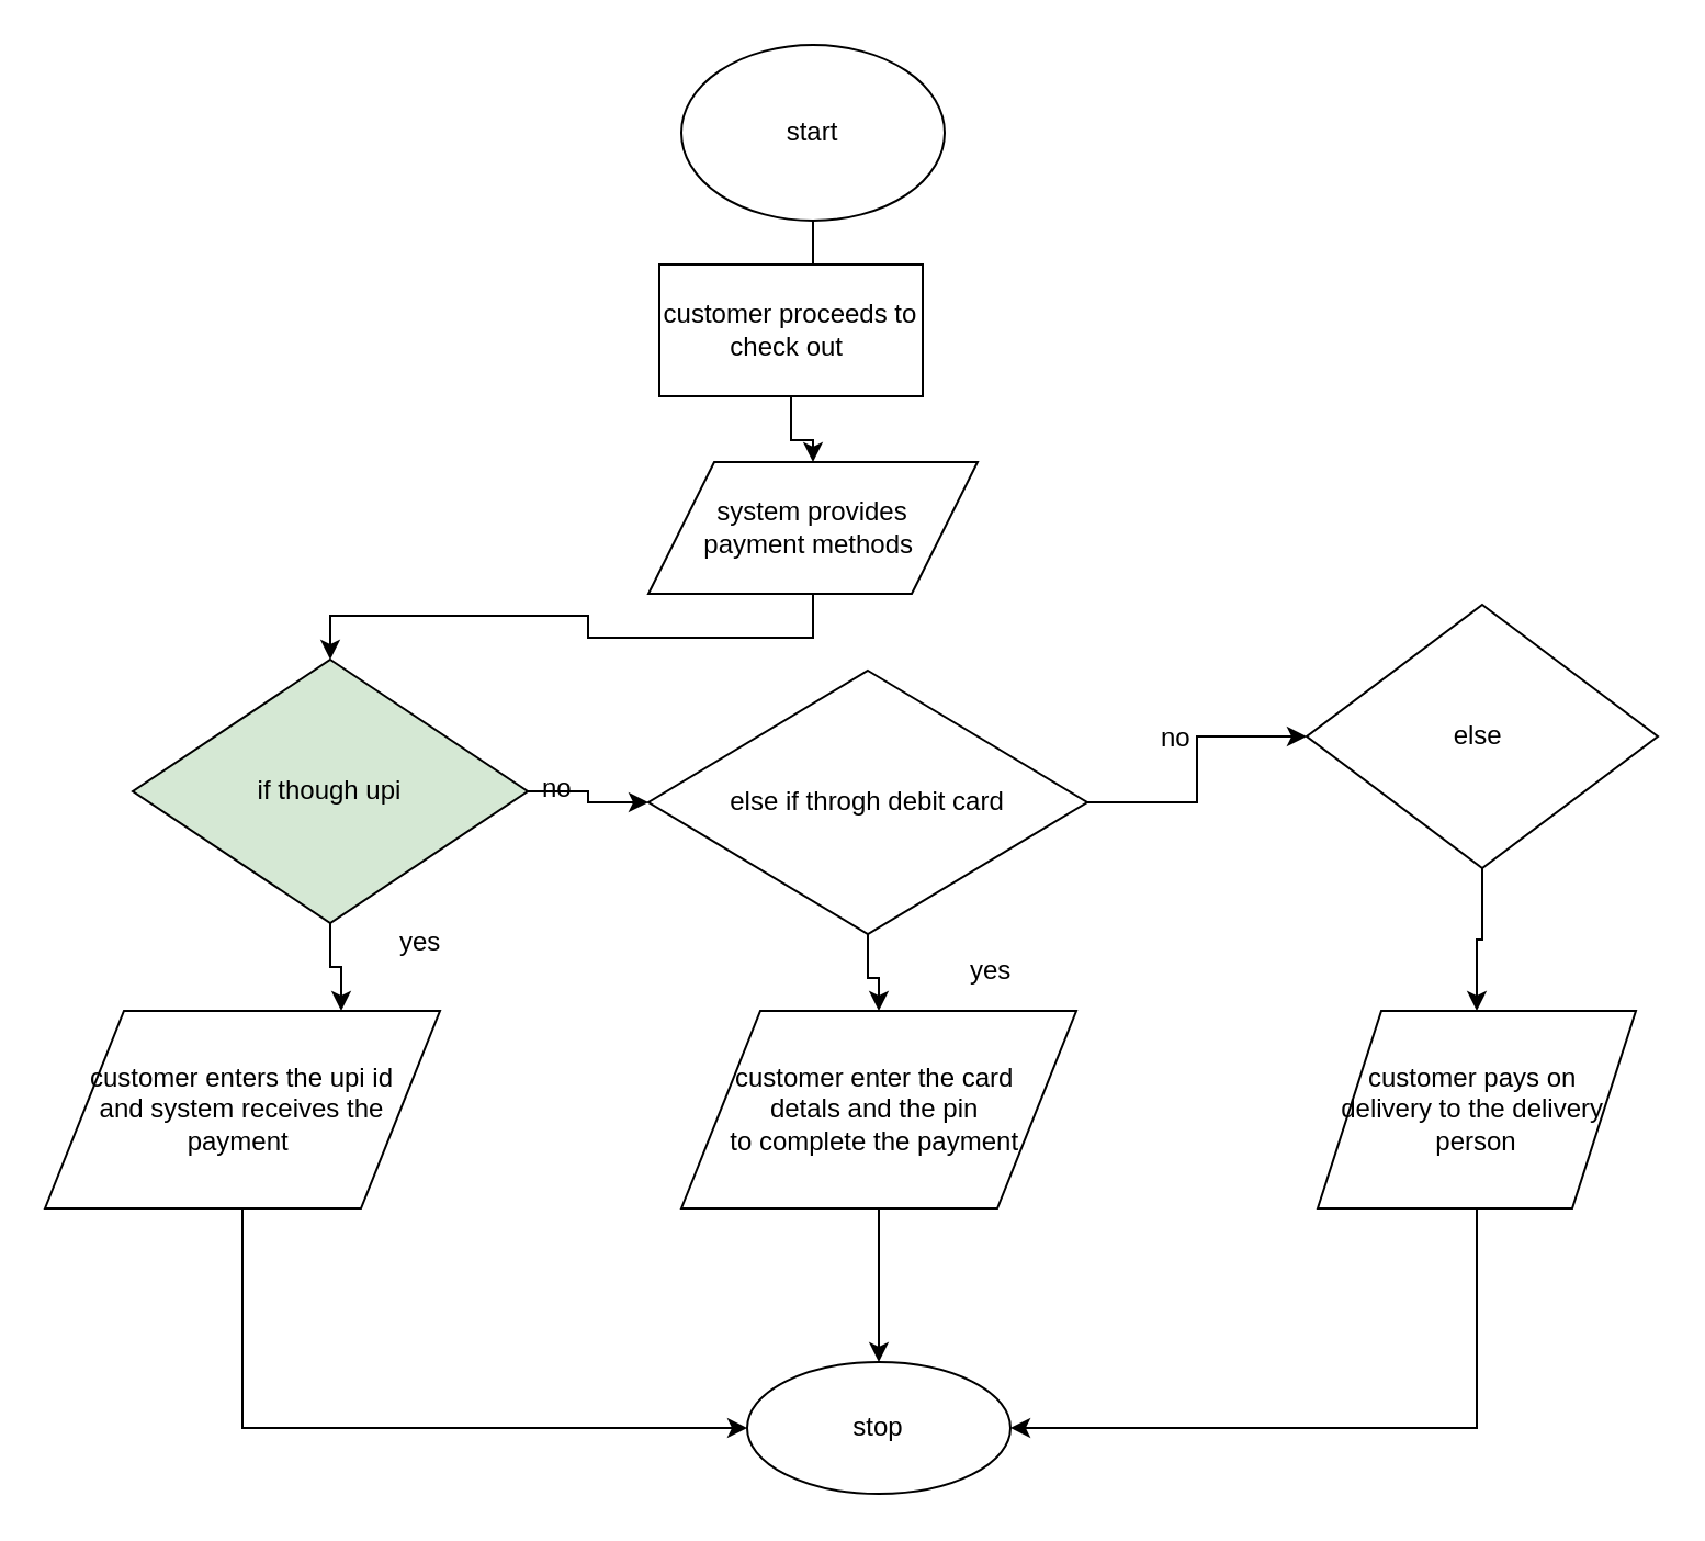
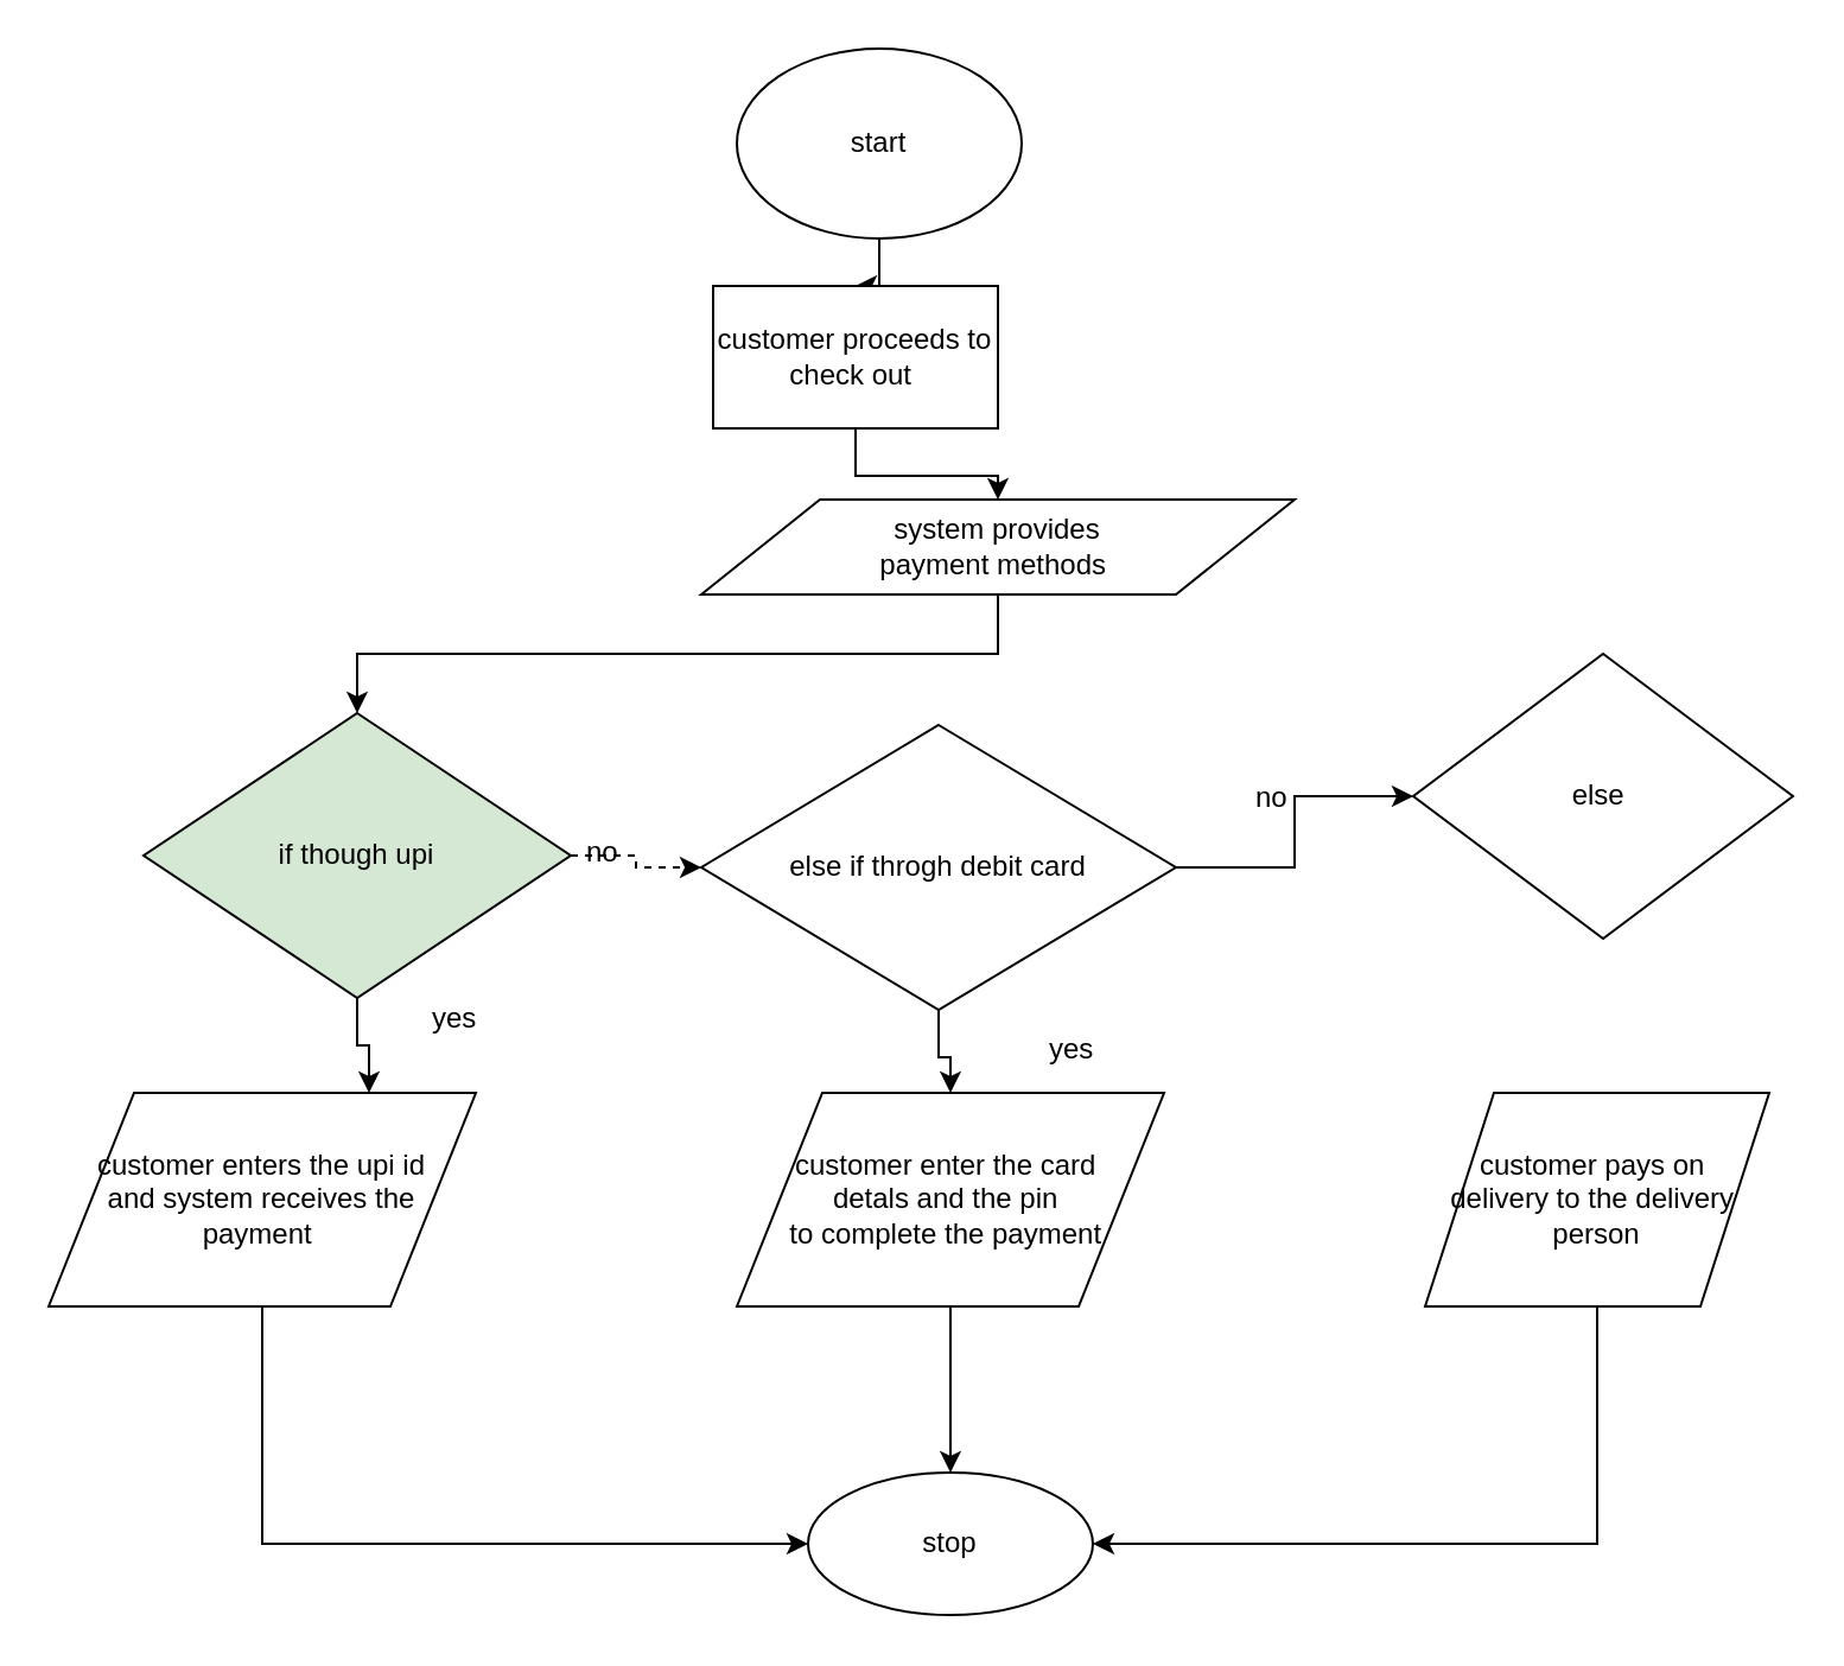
  <mxCell id="0" />
  <mxCell id="1" parent="0" />
- <mxCell id="2" style="edgeStyle=orthogonalEdgeStyle;rounded=0;orthogonalLoop=1;jettySize=auto;html=1;exitX=0.5;exitY=1;exitDx=0;exitDy=0;endArrow=none;" edge="1" parent="1" source="3" target="5"><mxGeometry relative="1" as="geometry" /></mxCell>
+ <mxCell id="2" style="edgeStyle=orthogonalEdgeStyle;rounded=0;orthogonalLoop=1;jettySize=auto;html=1;exitX=0.5;exitY=1;exitDx=0;exitDy=0;" edge="1" parent="1" source="3" target="5"><mxGeometry relative="1" as="geometry" /></mxCell>
  <mxCell id="3" value="start" style="ellipse;whiteSpace=wrap;html=1;" vertex="1" parent="1"><mxGeometry x="310" y="20" width="120" height="80" as="geometry" /></mxCell>
  <mxCell id="4" style="edgeStyle=orthogonalEdgeStyle;rounded=0;orthogonalLoop=1;jettySize=auto;html=1;exitX=0.5;exitY=1;exitDx=0;exitDy=0;" edge="1" parent="1" source="5" target="7"><mxGeometry relative="1" as="geometry" /></mxCell>
  <mxCell id="5" value="customer proceeds to check out&amp;nbsp;" style="rounded=0;whiteSpace=wrap;html=1;" vertex="1" parent="1"><mxGeometry x="300" y="120" width="120" height="60" as="geometry" /></mxCell>
  <mxCell id="6" style="edgeStyle=orthogonalEdgeStyle;rounded=0;orthogonalLoop=1;jettySize=auto;html=1;exitX=0.5;exitY=1;exitDx=0;exitDy=0;entryX=0.5;entryY=0;entryDx=0;entryDy=0;" edge="1" parent="1" source="7" target="10"><mxGeometry relative="1" as="geometry" /></mxCell>
- <mxCell id="7" value="system provides&lt;br&gt;payment methods&amp;nbsp;" style="shape=parallelogram;perimeter=parallelogramPerimeter;whiteSpace=wrap;html=1;" vertex="1" parent="1"><mxGeometry x="295" y="210" width="150" height="60" as="geometry" /></mxCell>
- <mxCell id="8" style="edgeStyle=orthogonalEdgeStyle;rounded=0;orthogonalLoop=1;jettySize=auto;html=1;exitX=1;exitY=0.5;exitDx=0;exitDy=0;entryX=0;entryY=0.5;entryDx=0;entryDy=0;" edge="1" parent="1" source="10" target="13"><mxGeometry relative="1" as="geometry" /></mxCell>
+ <mxCell id="7" value="system provides&lt;br&gt;payment methods&amp;nbsp;" style="shape=parallelogram;perimeter=parallelogramPerimeter;whiteSpace=wrap;html=1;" vertex="1" parent="1"><mxGeometry x="295" y="210" width="250" height="40" as="geometry" /></mxCell>
+ <mxCell id="8" style="edgeStyle=orthogonalEdgeStyle;rounded=0;orthogonalLoop=1;jettySize=auto;html=1;exitX=1;exitY=0.5;exitDx=0;exitDy=0;entryX=0;entryY=0.5;entryDx=0;entryDy=0;dashed=1;" edge="1" parent="1" source="10" target="13"><mxGeometry relative="1" as="geometry" /></mxCell>
  <mxCell id="9" style="edgeStyle=orthogonalEdgeStyle;rounded=0;orthogonalLoop=1;jettySize=auto;html=1;exitX=0.5;exitY=1;exitDx=0;exitDy=0;entryX=0.75;entryY=0;entryDx=0;entryDy=0;" edge="1" parent="1" source="10" target="17"><mxGeometry relative="1" as="geometry" /></mxCell>
  <mxCell id="10" value="if though upi" style="rhombus;whiteSpace=wrap;html=1;fillColor=#d5e8d4;" vertex="1" parent="1"><mxGeometry x="60" y="300" width="180" height="120" as="geometry" /></mxCell>
  <mxCell id="11" style="edgeStyle=orthogonalEdgeStyle;rounded=0;orthogonalLoop=1;jettySize=auto;html=1;exitX=1;exitY=0.5;exitDx=0;exitDy=0;" edge="1" parent="1" source="13" target="15"><mxGeometry relative="1" as="geometry" /></mxCell>
  <mxCell id="12" style="edgeStyle=orthogonalEdgeStyle;rounded=0;orthogonalLoop=1;jettySize=auto;html=1;exitX=0.5;exitY=1;exitDx=0;exitDy=0;" edge="1" parent="1" source="13" target="19"><mxGeometry relative="1" as="geometry" /></mxCell>
  <mxCell id="13" value="else if throgh debit card" style="rhombus;whiteSpace=wrap;html=1;" vertex="1" parent="1"><mxGeometry x="295" y="305" width="200" height="120" as="geometry" /></mxCell>
- <mxCell id="14" style="edgeStyle=orthogonalEdgeStyle;rounded=0;orthogonalLoop=1;jettySize=auto;html=1;exitX=0.5;exitY=1;exitDx=0;exitDy=0;" edge="1" parent="1" source="15" target="21"><mxGeometry relative="1" as="geometry" /></mxCell>
  <mxCell id="15" value="else&amp;nbsp;" style="rhombus;whiteSpace=wrap;html=1;" vertex="1" parent="1"><mxGeometry x="595" y="275" width="160" height="120" as="geometry" /></mxCell>
  <mxCell id="16" style="edgeStyle=orthogonalEdgeStyle;rounded=0;orthogonalLoop=1;jettySize=auto;html=1;exitX=0.5;exitY=1;exitDx=0;exitDy=0;entryX=0;entryY=0.5;entryDx=0;entryDy=0;" edge="1" parent="1" source="17" target="26"><mxGeometry relative="1" as="geometry" /></mxCell>
  <mxCell id="17" value="customer enters the upi id&lt;br&gt;and system receives the payment&amp;nbsp;" style="shape=parallelogram;perimeter=parallelogramPerimeter;whiteSpace=wrap;html=1;" vertex="1" parent="1"><mxGeometry x="20" y="460" width="180" height="90" as="geometry" /></mxCell>
  <mxCell id="18" style="edgeStyle=orthogonalEdgeStyle;rounded=0;orthogonalLoop=1;jettySize=auto;html=1;exitX=0.5;exitY=1;exitDx=0;exitDy=0;entryX=0.5;entryY=0;entryDx=0;entryDy=0;" edge="1" parent="1" source="19" target="26"><mxGeometry relative="1" as="geometry" /></mxCell>
  <mxCell id="19" value="customer enter the card&amp;nbsp;&lt;br&gt;detals and the pin&amp;nbsp;&lt;br&gt;to complete the payment&amp;nbsp;" style="shape=parallelogram;perimeter=parallelogramPerimeter;whiteSpace=wrap;html=1;" vertex="1" parent="1"><mxGeometry x="310" y="460" width="180" height="90" as="geometry" /></mxCell>
  <mxCell id="20" style="edgeStyle=orthogonalEdgeStyle;rounded=0;orthogonalLoop=1;jettySize=auto;html=1;exitX=0.5;exitY=1;exitDx=0;exitDy=0;entryX=1;entryY=0.5;entryDx=0;entryDy=0;" edge="1" parent="1" source="21" target="26"><mxGeometry relative="1" as="geometry" /></mxCell>
  <mxCell id="21" value="customer pays on&amp;nbsp;&lt;br&gt;delivery to the delivery&amp;nbsp;&lt;br&gt;person" style="shape=parallelogram;perimeter=parallelogramPerimeter;whiteSpace=wrap;html=1;" vertex="1" parent="1"><mxGeometry x="600" y="460" width="145" height="90" as="geometry" /></mxCell>
  <mxCell id="22" value="yes" style="text;html=1;resizable=0;points=[];autosize=1;align=left;verticalAlign=top;spacingTop=-4;" vertex="1" parent="1"><mxGeometry x="180" y="419" width="30" height="20" as="geometry" /></mxCell>
  <mxCell id="23" value="no" style="text;html=1;resizable=0;points=[];autosize=1;align=left;verticalAlign=top;spacingTop=-4;" vertex="1" parent="1"><mxGeometry x="245" y="349" width="30" height="20" as="geometry" /></mxCell>
  <mxCell id="24" value="no" style="text;html=1;resizable=0;points=[];autosize=1;align=left;verticalAlign=top;spacingTop=-4;" vertex="1" parent="1"><mxGeometry x="527" y="326" width="30" height="20" as="geometry" /></mxCell>
  <mxCell id="25" value="yes" style="text;html=1;resizable=0;points=[];autosize=1;align=left;verticalAlign=top;spacingTop=-4;" vertex="1" parent="1"><mxGeometry x="440" y="432" width="30" height="20" as="geometry" /></mxCell>
  <mxCell id="26" value="stop" style="ellipse;whiteSpace=wrap;html=1;" vertex="1" parent="1"><mxGeometry x="340" y="620" width="120" height="60" as="geometry" /></mxCell>
